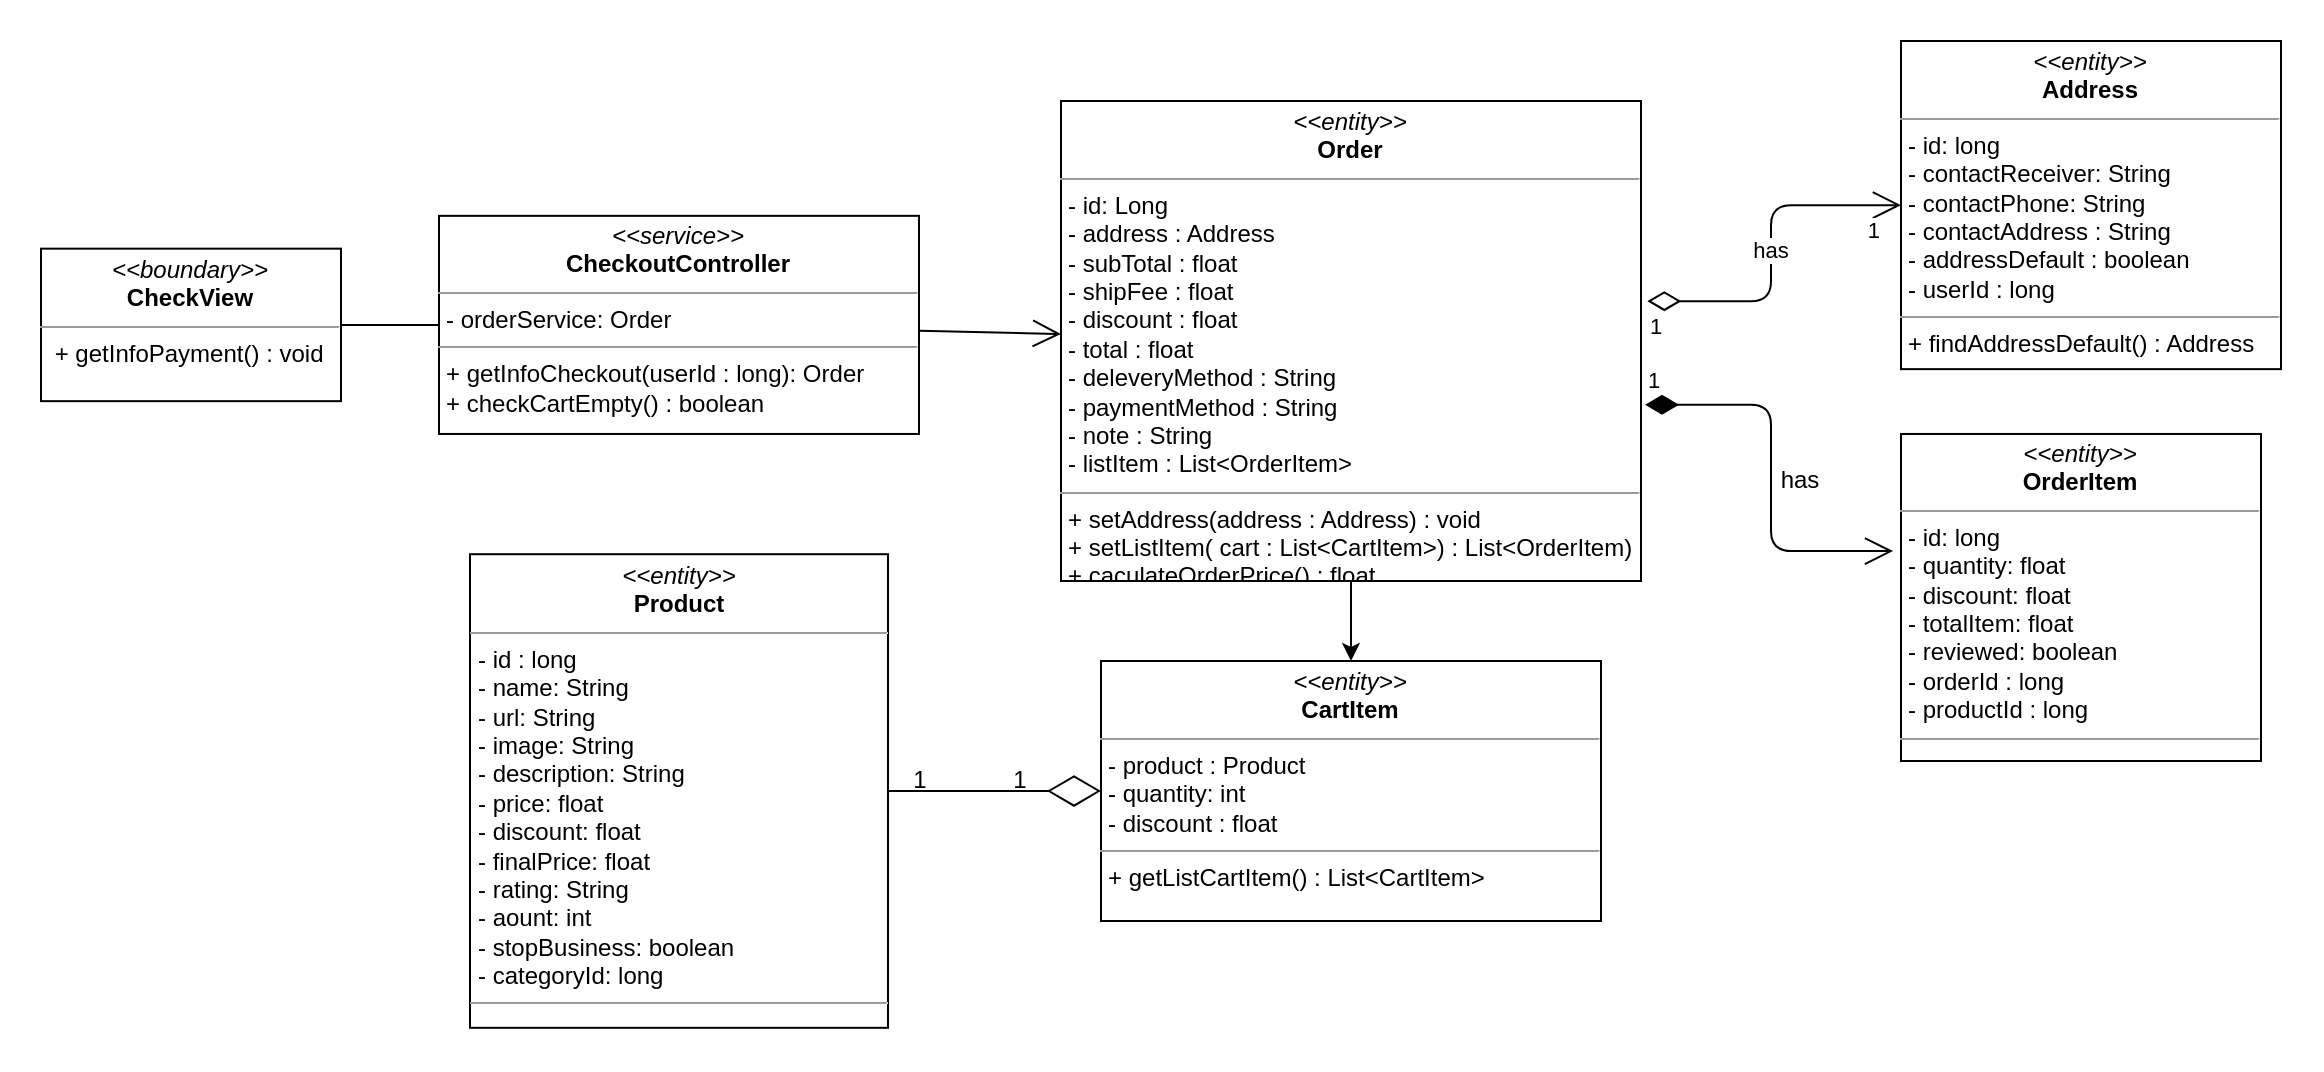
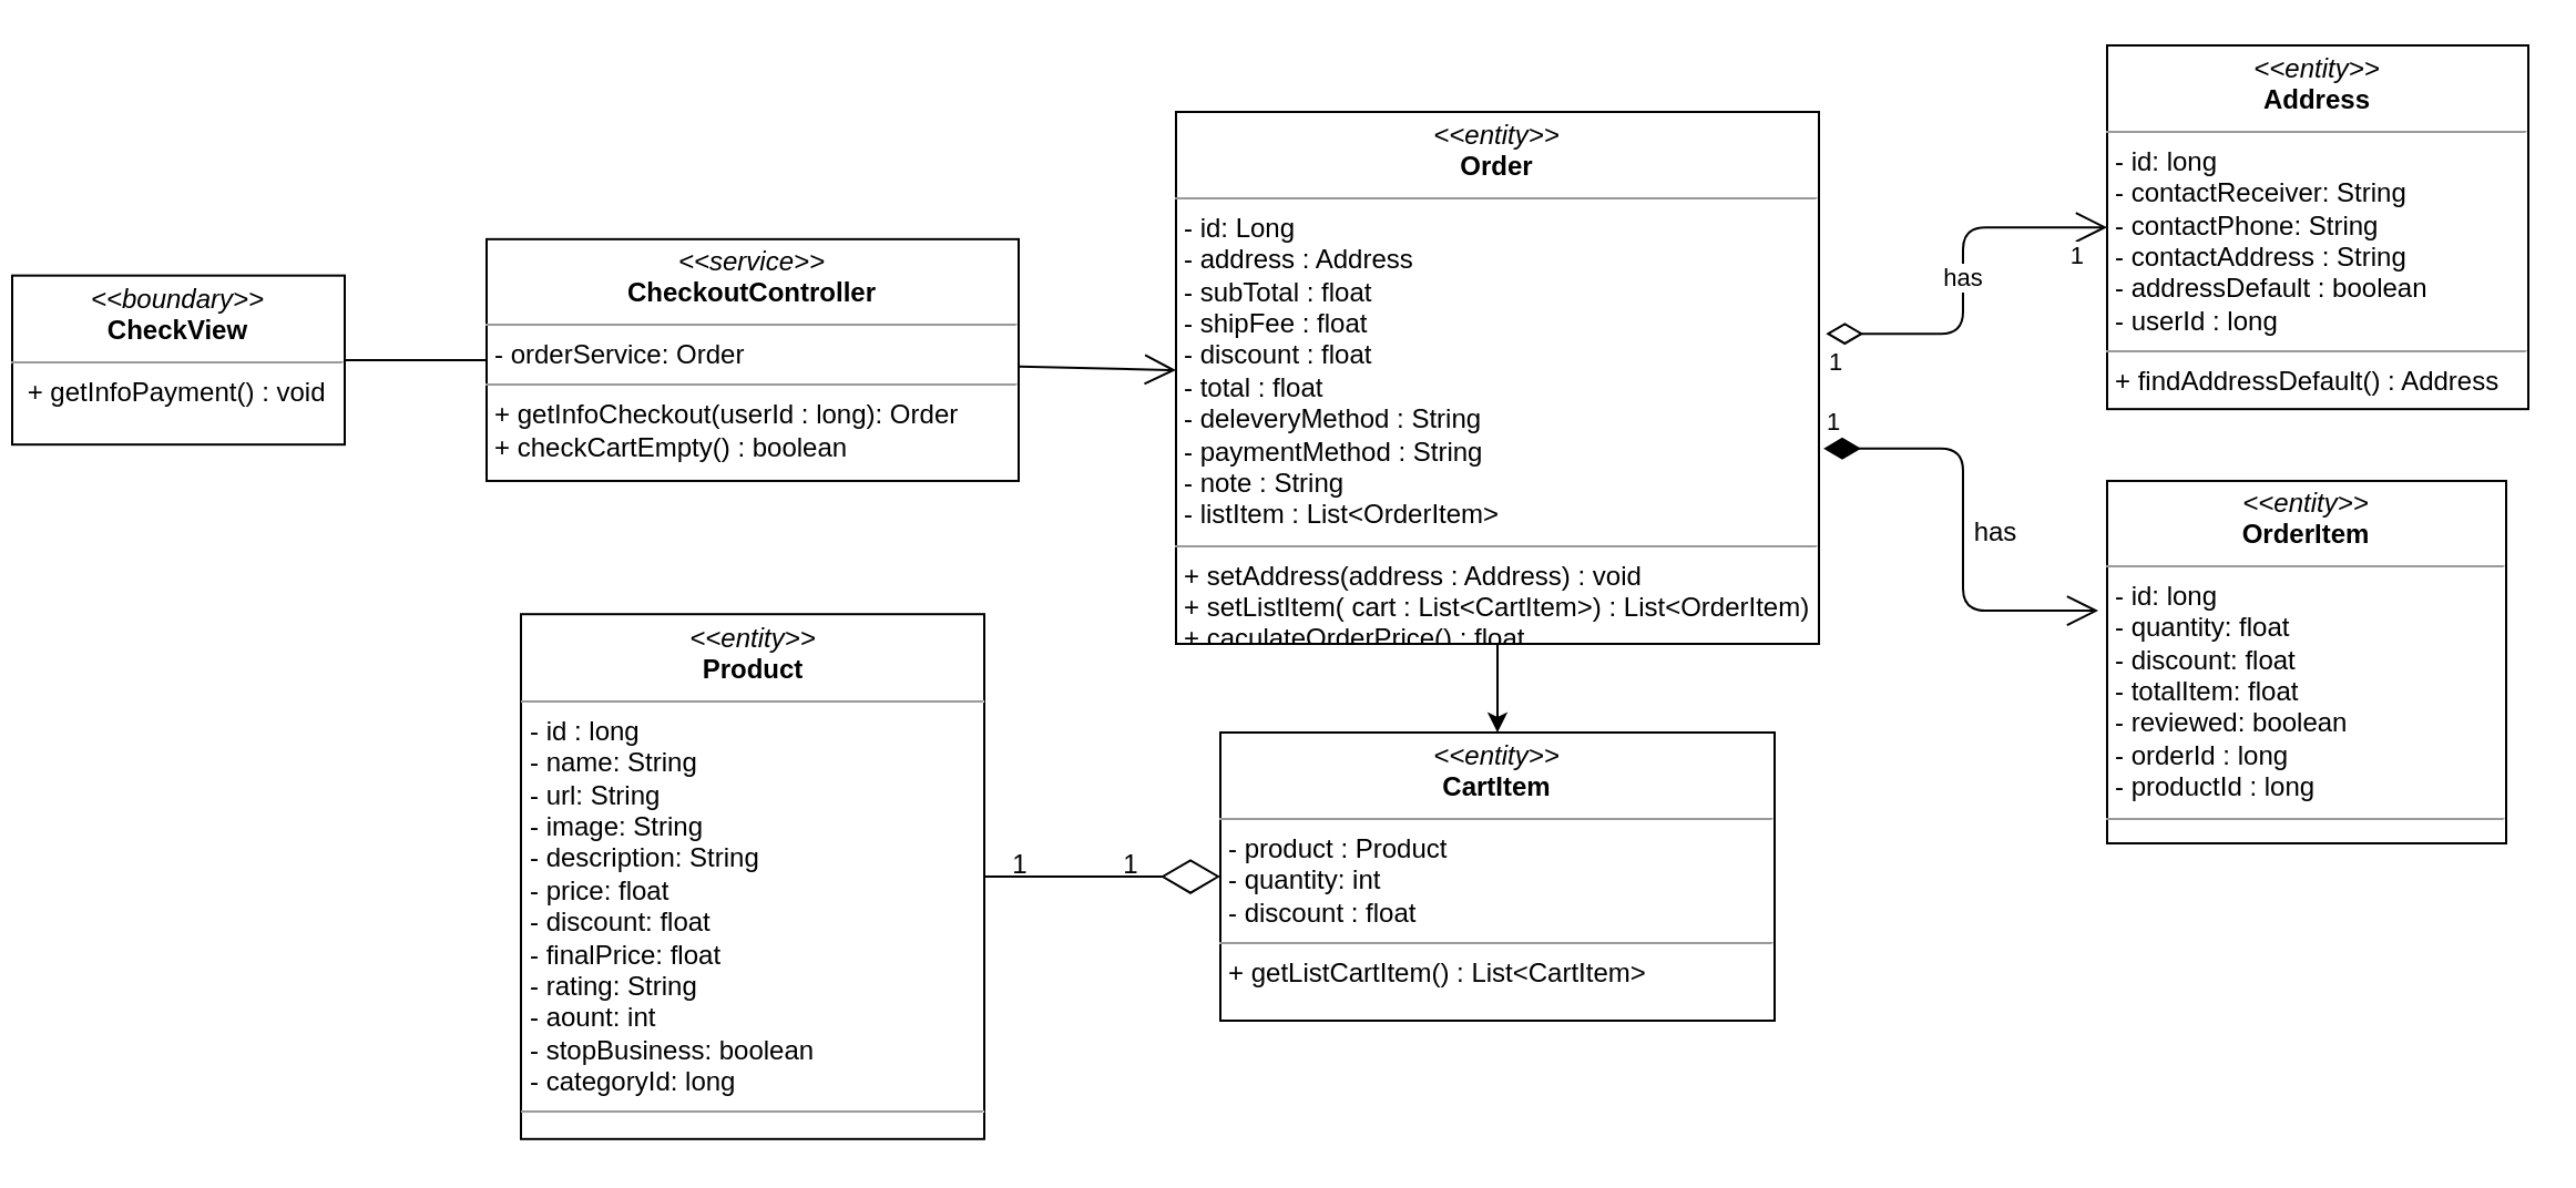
  <mxCell id="0" />
  <mxCell id="1" parent="0" />
- <mxCell id="2" value="&lt;p style=&quot;margin: 0px ; margin-top: 4px ; text-align: center&quot;&gt;&lt;i&gt;&amp;lt;&amp;lt;boundary&amp;gt;&amp;gt;&lt;/i&gt;&lt;br&gt;&lt;b&gt;CheckView&lt;/b&gt;&lt;/p&gt;&lt;hr size=&quot;1&quot;&gt;&lt;p style=&quot;margin: 0px ; margin-left: 4px&quot;&gt;&lt;span&gt;&amp;nbsp;&lt;/span&gt;&lt;span&gt;+ getInfoPayment() : void&lt;/span&gt;&lt;/p&gt;" style="verticalAlign=top;align=left;overflow=fill;fontSize=12;fontFamily=Helvetica;html=1;" parent="1" vertex="1"><mxGeometry x="20" y="123.83" width="150" height="76.25" as="geometry" /></mxCell>
+ <mxCell id="2" value="&lt;p style=&quot;margin: 0px ; margin-top: 4px ; text-align: center&quot;&gt;&lt;i&gt;&amp;lt;&amp;lt;boundary&amp;gt;&amp;gt;&lt;/i&gt;&lt;br&gt;&lt;b&gt;CheckView&lt;/b&gt;&lt;/p&gt;&lt;hr size=&quot;1&quot;&gt;&lt;p style=&quot;margin: 0px ; margin-left: 4px&quot;&gt;&lt;span&gt;&amp;nbsp;&lt;/span&gt;&lt;span&gt;+ getInfoPayment() : void&lt;/span&gt;&lt;/p&gt;" style="verticalAlign=top;align=left;overflow=fill;fontSize=12;fontFamily=Helvetica;html=1;" parent="1" vertex="1"><mxGeometry x="5" y="123.83" width="150" height="76.25" as="geometry" /></mxCell>
  <mxCell id="3" value="&lt;p style=&quot;margin: 0px ; margin-top: 4px ; text-align: center&quot;&gt;&lt;i&gt;&amp;lt;&amp;lt;entity&amp;gt;&amp;gt;&lt;/i&gt;&lt;br&gt;&lt;b&gt;Address&lt;/b&gt;&lt;/p&gt;&lt;hr size=&quot;1&quot;&gt;&lt;p style=&quot;margin: 0px ; margin-left: 4px&quot;&gt;- id: long&lt;/p&gt;&lt;p style=&quot;margin: 0px ; margin-left: 4px&quot;&gt;- contactReceiver: String&lt;br&gt;- contactPhone: String&lt;/p&gt;&lt;p style=&quot;margin: 0px ; margin-left: 4px&quot;&gt;- contactAddress : String&lt;/p&gt;&lt;p style=&quot;margin: 0px ; margin-left: 4px&quot;&gt;- addressDefault : boolean&lt;/p&gt;&lt;p style=&quot;margin: 0px ; margin-left: 4px&quot;&gt;- userId : long&lt;/p&gt;&lt;hr size=&quot;1&quot;&gt;&lt;p style=&quot;margin: 0px ; margin-left: 4px&quot;&gt;+ findAddressDefault() : Address&lt;/p&gt;" style="verticalAlign=top;align=left;overflow=fill;fontSize=12;fontFamily=Helvetica;html=1;" parent="1" vertex="1"><mxGeometry x="950" y="20" width="190" height="164.07" as="geometry" /></mxCell>
  <mxCell id="4" value="" style="edgeStyle=orthogonalEdgeStyle;rounded=0;orthogonalLoop=1;jettySize=auto;html=1;" parent="1" source="5" target="8" edge="1"><mxGeometry relative="1" as="geometry" /></mxCell>
  <mxCell id="5" value="&lt;p style=&quot;margin: 0px ; margin-top: 4px ; text-align: center&quot;&gt;&lt;i&gt;&amp;lt;&amp;lt;entity&amp;gt;&amp;gt;&lt;/i&gt;&lt;br&gt;&lt;b&gt;Order&lt;/b&gt;&lt;/p&gt;&lt;hr size=&quot;1&quot;&gt;&lt;p style=&quot;margin: 0px ; margin-left: 4px&quot;&gt;- id: Long&lt;/p&gt;&lt;p style=&quot;margin: 0px 0px 0px 4px&quot;&gt;- address : Address&lt;/p&gt;&lt;p style=&quot;margin: 0px 0px 0px 4px&quot;&gt;- subTotal : float&lt;/p&gt;&lt;p style=&quot;margin: 0px 0px 0px 4px&quot;&gt;- shipFee : float&lt;/p&gt;&lt;p style=&quot;margin: 0px 0px 0px 4px&quot;&gt;- discount : float&lt;/p&gt;&lt;p style=&quot;margin: 0px 0px 0px 4px&quot;&gt;- total : float&lt;/p&gt;&lt;p style=&quot;margin: 0px 0px 0px 4px&quot;&gt;- deleveryMethod : String&lt;/p&gt;&lt;p style=&quot;margin: 0px 0px 0px 4px&quot;&gt;- paymentMethod : String&lt;/p&gt;&lt;p style=&quot;margin: 0px 0px 0px 4px&quot;&gt;- note : String&lt;/p&gt;&lt;p style=&quot;margin: 0px 0px 0px 4px&quot;&gt;- listItem : List&amp;lt;OrderItem&amp;gt;&lt;/p&gt;&lt;hr size=&quot;1&quot;&gt;&lt;p style=&quot;margin: 0px ; margin-left: 4px&quot;&gt;+ setAddress(address : Address) : void&lt;/p&gt;&lt;p style=&quot;margin: 0px ; margin-left: 4px&quot;&gt;+ setListItem( cart : List&amp;lt;CartItem&amp;gt;) : List&amp;lt;OrderItem)&lt;/p&gt;&lt;p style=&quot;margin: 0px ; margin-left: 4px&quot;&gt;+ caculateOrderPrice() : float&lt;/p&gt;" style="verticalAlign=top;align=left;overflow=fill;fontSize=12;fontFamily=Helvetica;html=1;" parent="1" vertex="1"><mxGeometry x="530" y="50" width="290" height="240" as="geometry" /></mxCell>
  <mxCell id="6" value="&lt;p style=&quot;margin: 0px ; margin-top: 4px ; text-align: center&quot;&gt;&lt;i&gt;&amp;lt;&amp;lt;service&amp;gt;&amp;gt;&lt;/i&gt;&lt;br&gt;&lt;b&gt;CheckoutController&lt;/b&gt;&lt;br&gt;&lt;/p&gt;&lt;hr size=&quot;1&quot;&gt;&lt;p style=&quot;margin: 0px ; margin-left: 4px&quot;&gt;- orderService: Order&lt;/p&gt;&lt;hr size=&quot;1&quot;&gt;&lt;p style=&quot;margin: 0px ; margin-left: 4px&quot;&gt;+ getInfoCheckout(userId : long): Order&lt;br&gt;&lt;/p&gt;&lt;p style=&quot;margin: 0px ; margin-left: 4px&quot;&gt;+ checkCartEmpty() : boolean&lt;/p&gt;" style="verticalAlign=top;align=left;overflow=fill;fontSize=12;fontFamily=Helvetica;html=1;" parent="1" vertex="1"><mxGeometry x="219" y="107.42" width="240" height="109.06" as="geometry" /></mxCell>
  <mxCell id="7" value="" style="endArrow=diamondThin;endFill=0;endSize=24;html=1;strokeColor=#000000;" parent="1" source="10" target="8" edge="1"><mxGeometry width="160" relative="1" as="geometry"><mxPoint x="404" y="433.259" as="sourcePoint" /><mxPoint x="730" y="680" as="targetPoint" /></mxGeometry></mxCell>
  <mxCell id="8" value="&lt;p style=&quot;margin: 0px ; margin-top: 4px ; text-align: center&quot;&gt;&lt;i&gt;&amp;lt;&amp;lt;entity&amp;gt;&amp;gt;&lt;/i&gt;&lt;br&gt;&lt;b&gt;CartItem&lt;/b&gt;&lt;/p&gt;&lt;hr size=&quot;1&quot;&gt;&lt;p style=&quot;margin: 0px ; margin-left: 4px&quot;&gt;- product : Product&lt;/p&gt;&lt;p style=&quot;margin: 0px ; margin-left: 4px&quot;&gt;- quantity: int&lt;br&gt;- discount : float&lt;/p&gt;&lt;hr size=&quot;1&quot;&gt;&lt;p style=&quot;margin: 0px ; margin-left: 4px&quot;&gt;+ getListCartItem() : List&amp;lt;CartItem&amp;gt;&lt;br&gt;&lt;/p&gt;" style="verticalAlign=top;align=left;overflow=fill;fontSize=12;fontFamily=Helvetica;html=1;" parent="1" vertex="1"><mxGeometry x="550" y="330" width="250" height="130" as="geometry" /></mxCell>
  <mxCell id="9" value="" style="endArrow=none;html=1;edgeStyle=orthogonalEdgeStyle;strokeColor=#000000;" parent="1" source="2" target="6" edge="1"><mxGeometry relative="1" as="geometry"><mxPoint x="460" y="240" as="sourcePoint" /><mxPoint x="620" y="240" as="targetPoint" /></mxGeometry></mxCell>
  <mxCell id="10" value="&lt;p style=&quot;margin: 0px ; margin-top: 4px ; text-align: center&quot;&gt;&lt;i&gt;&amp;lt;&amp;lt;entity&amp;gt;&amp;gt;&lt;/i&gt;&lt;br&gt;&lt;b&gt;Product&lt;/b&gt;&lt;/p&gt;&lt;hr size=&quot;1&quot;&gt;&lt;p style=&quot;margin: 0px ; margin-left: 4px&quot;&gt;- id : long&lt;/p&gt;&lt;p style=&quot;margin: 0px ; margin-left: 4px&quot;&gt;- name: String&lt;br&gt;- url: String&lt;/p&gt;&lt;p style=&quot;margin: 0px ; margin-left: 4px&quot;&gt;- image: String&lt;/p&gt;&lt;p style=&quot;margin: 0px ; margin-left: 4px&quot;&gt;- description: String&lt;/p&gt;&lt;p style=&quot;margin: 0px ; margin-left: 4px&quot;&gt;- price: float&lt;/p&gt;&lt;p style=&quot;margin: 0px ; margin-left: 4px&quot;&gt;- discount: float&lt;/p&gt;&lt;p style=&quot;margin: 0px ; margin-left: 4px&quot;&gt;- finalPrice: float&lt;/p&gt;&lt;p style=&quot;margin: 0px ; margin-left: 4px&quot;&gt;- rating: String&lt;/p&gt;&lt;p style=&quot;margin: 0px ; margin-left: 4px&quot;&gt;- aount: int&lt;/p&gt;&lt;p style=&quot;margin: 0px ; margin-left: 4px&quot;&gt;- stopBusiness: boolean&lt;/p&gt;&lt;p style=&quot;margin: 0px ; margin-left: 4px&quot;&gt;- categoryId: long&lt;/p&gt;&lt;hr size=&quot;1&quot;&gt;&lt;p style=&quot;margin: 0px ; margin-left: 4px&quot;&gt;&lt;br&gt;&lt;/p&gt;" style="verticalAlign=top;align=left;overflow=fill;fontSize=12;fontFamily=Helvetica;html=1;" parent="1" vertex="1"><mxGeometry x="234.5" y="276.6" width="209" height="236.81" as="geometry" /></mxCell>
  <mxCell id="11" value="" style="endArrow=open;endFill=1;endSize=12;html=1;" parent="1" source="6" target="5" edge="1"><mxGeometry width="160" relative="1" as="geometry"><mxPoint x="470" y="250" as="sourcePoint" /><mxPoint x="630" y="250" as="targetPoint" /></mxGeometry></mxCell>
  <mxCell id="12" value="&lt;p style=&quot;margin: 0px ; margin-top: 4px ; text-align: center&quot;&gt;&lt;i&gt;&amp;lt;&amp;lt;entity&amp;gt;&amp;gt;&lt;/i&gt;&lt;br&gt;&lt;b&gt;OrderItem&lt;/b&gt;&lt;/p&gt;&lt;hr size=&quot;1&quot;&gt;&lt;p style=&quot;margin: 0px ; margin-left: 4px&quot;&gt;- id: long&lt;/p&gt;&lt;p style=&quot;margin: 0px ; margin-left: 4px&quot;&gt;- quantity: float&lt;br&gt;- discount: float&lt;/p&gt;&lt;p style=&quot;margin: 0px ; margin-left: 4px&quot;&gt;- totalItem: float&lt;/p&gt;&lt;p style=&quot;margin: 0px ; margin-left: 4px&quot;&gt;- reviewed: boolean&lt;/p&gt;&lt;p style=&quot;margin: 0px ; margin-left: 4px&quot;&gt;- orderId : long&lt;/p&gt;&lt;p style=&quot;margin: 0px ; margin-left: 4px&quot;&gt;- productId : long&lt;/p&gt;&lt;hr size=&quot;1&quot;&gt;&lt;p style=&quot;margin: 0px ; margin-left: 4px&quot;&gt;&lt;br&gt;&lt;/p&gt;" style="verticalAlign=top;align=left;overflow=fill;fontSize=12;fontFamily=Helvetica;html=1;" parent="1" vertex="1"><mxGeometry x="950" y="216.48" width="180" height="163.52" as="geometry" /></mxCell>
  <mxCell id="13" value="has" style="endArrow=open;html=1;endSize=12;startArrow=diamondThin;startSize=14;startFill=0;edgeStyle=orthogonalEdgeStyle;exitX=1.011;exitY=0.417;exitDx=0;exitDy=0;exitPerimeter=0;" parent="1" source="5" target="3" edge="1"><mxGeometry relative="1" as="geometry"><mxPoint x="600" y="260" as="sourcePoint" /><mxPoint x="760" y="260" as="targetPoint" /></mxGeometry></mxCell>
  <mxCell id="14" value="1" style="edgeLabel;resizable=0;html=1;align=left;verticalAlign=top;" parent="13" connectable="0" vertex="1"><mxGeometry x="-1" relative="1" as="geometry" /></mxCell>
  <mxCell id="15" value="1" style="edgeLabel;resizable=0;html=1;align=right;verticalAlign=top;" parent="13" connectable="0" vertex="1"><mxGeometry x="1" relative="1" as="geometry"><mxPoint x="-10" as="offset" /></mxGeometry></mxCell>
  <mxCell id="16" value="1" style="endArrow=open;html=1;endSize=12;startArrow=diamondThin;startSize=14;startFill=1;edgeStyle=orthogonalEdgeStyle;align=left;verticalAlign=bottom;exitX=1.007;exitY=0.633;exitDx=0;exitDy=0;exitPerimeter=0;entryX=-0.022;entryY=0.358;entryDx=0;entryDy=0;entryPerimeter=0;" parent="1" source="5" target="12" edge="1"><mxGeometry x="-1" y="3" relative="1" as="geometry"><mxPoint x="600" y="260" as="sourcePoint" /><mxPoint x="760" y="260" as="targetPoint" /></mxGeometry></mxCell>
  <mxCell id="17" value="has" style="text;html=1;strokeColor=none;fillColor=none;align=center;verticalAlign=middle;whiteSpace=wrap;rounded=0;" vertex="1" parent="1"><mxGeometry x="880" y="230" width="40" height="20" as="geometry" /></mxCell>
  <mxCell id="18" value="1" style="text;html=1;strokeColor=none;fillColor=none;align=center;verticalAlign=middle;whiteSpace=wrap;rounded=0;" vertex="1" parent="1"><mxGeometry x="440" y="380" width="40" height="20" as="geometry" /></mxCell>
  <mxCell id="19" value="1" style="text;html=1;strokeColor=none;fillColor=none;align=center;verticalAlign=middle;whiteSpace=wrap;rounded=0;" vertex="1" parent="1"><mxGeometry x="490" y="380" width="40" height="20" as="geometry" /></mxCell>
